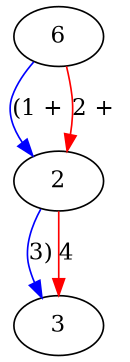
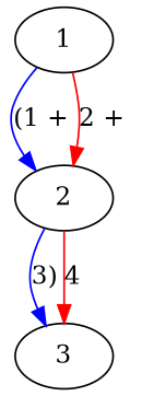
  digraph {
    rankdir=TB
    edge [color=blue]
-   1 [label=6]
+   1
    2
    3
    1 -> 2 [label="(1 + "]
    1 -> 2 [color=red label="2 + "]
    2 -> 3 [label="3)"]
    2 -> 3 [color=red label=4]
  }
